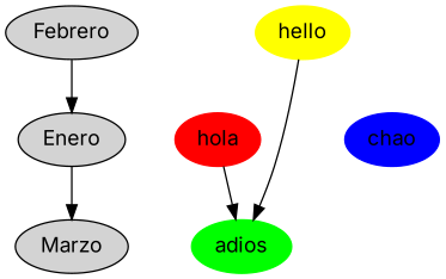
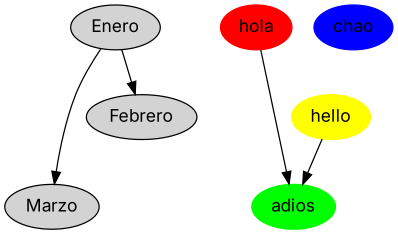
  digraph {
    fontname=Inter
    node [fontname=Inter style=filled]
    edge [fontname=Inter]
    Enero
    n2 [color=red label=hola]
    n3 [color=blue label=chao]
    Marzo
    n5 [color=green label=adios]
    Febrero
    n7 [color=yellow label=hello]
    subgraph sub_1 {
      rank=same
      Enero
      n2
      n3
    }
    subgraph sub_2 {
      rank=same
      Marzo
      n5
    }
    subgraph sub_3 {
      rank=same
      Febrero
      n7
    }
    Enero -> Marzo
-   Febrero -> Enero
+   Enero -> Febrero
    n2 -> n5
    n7 -> n5
  }
